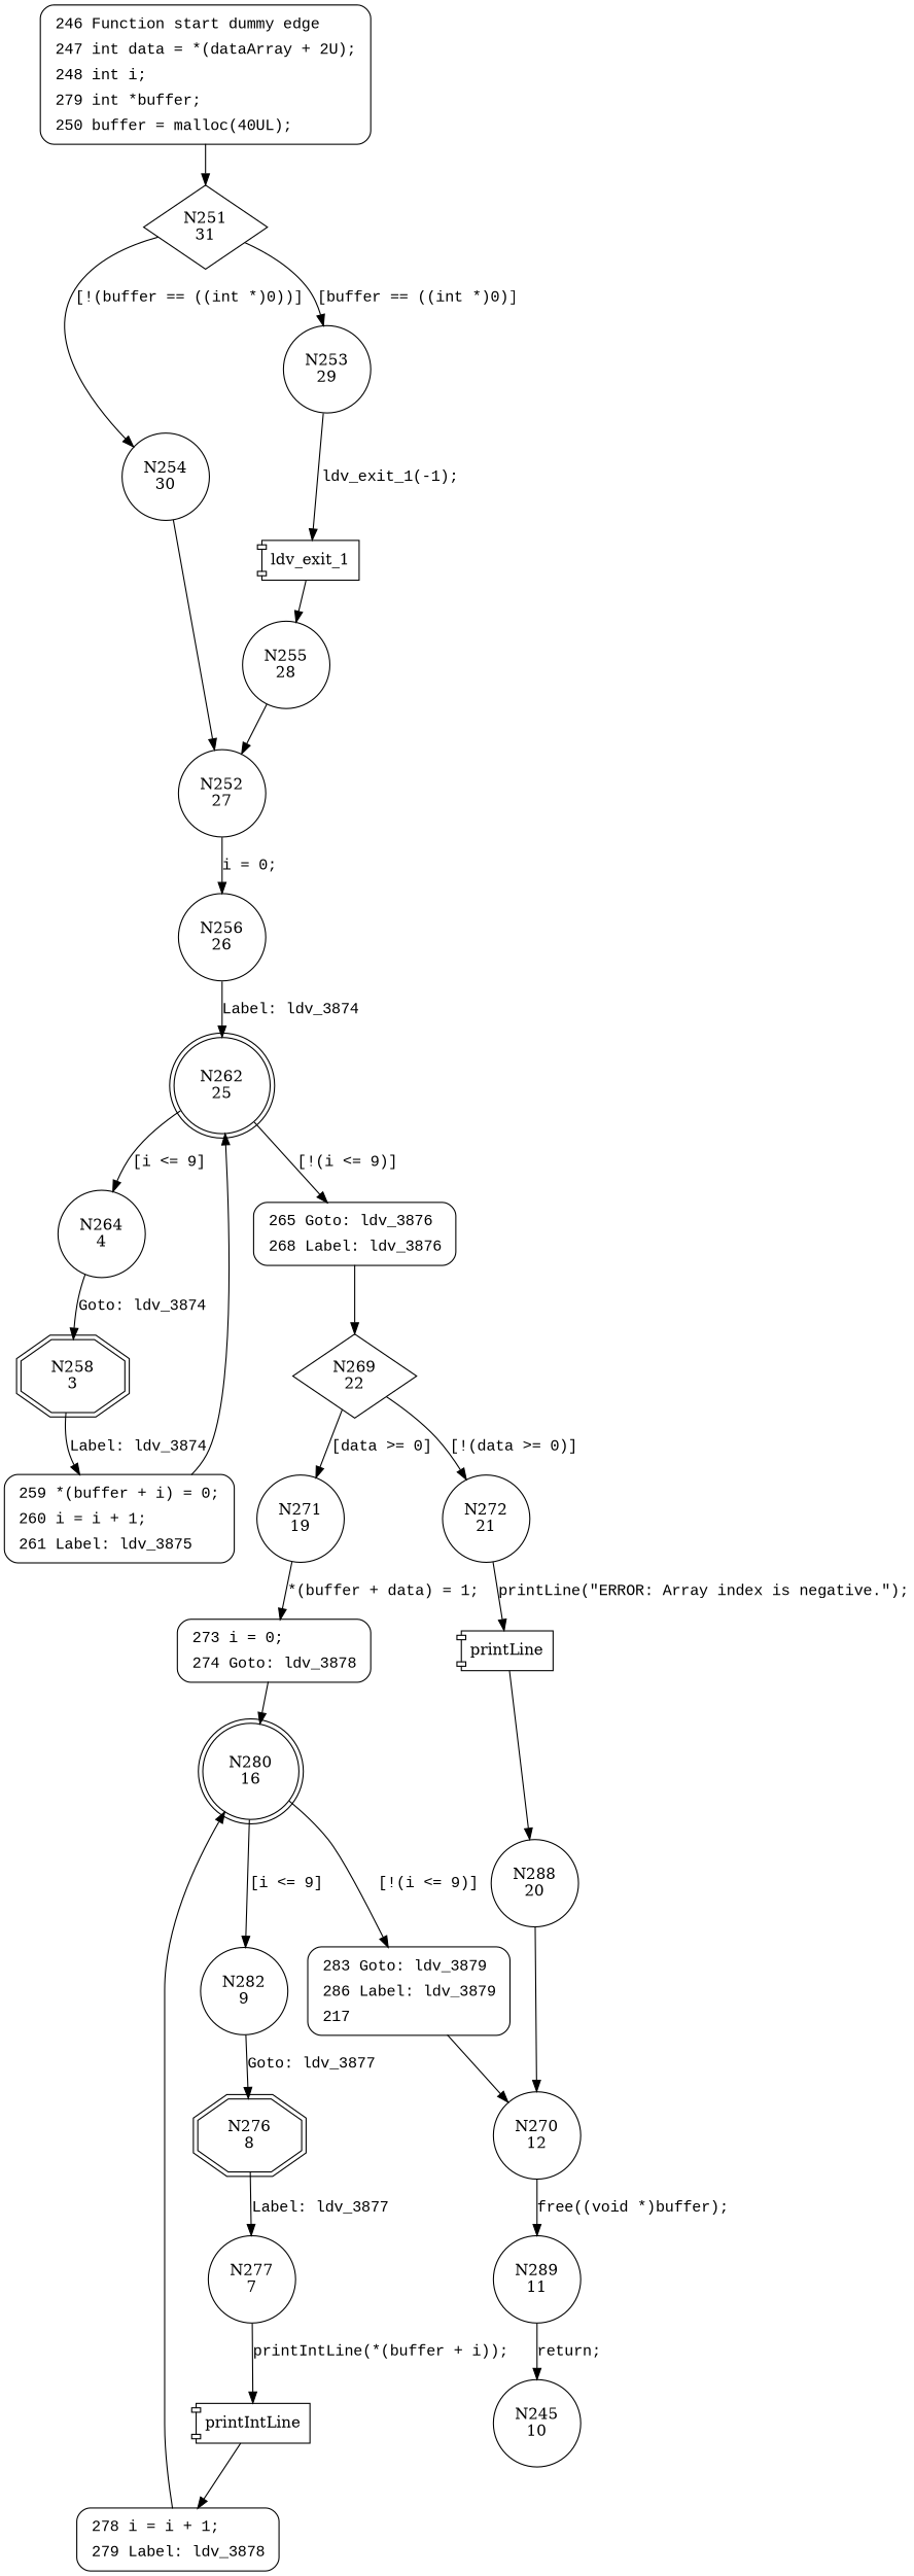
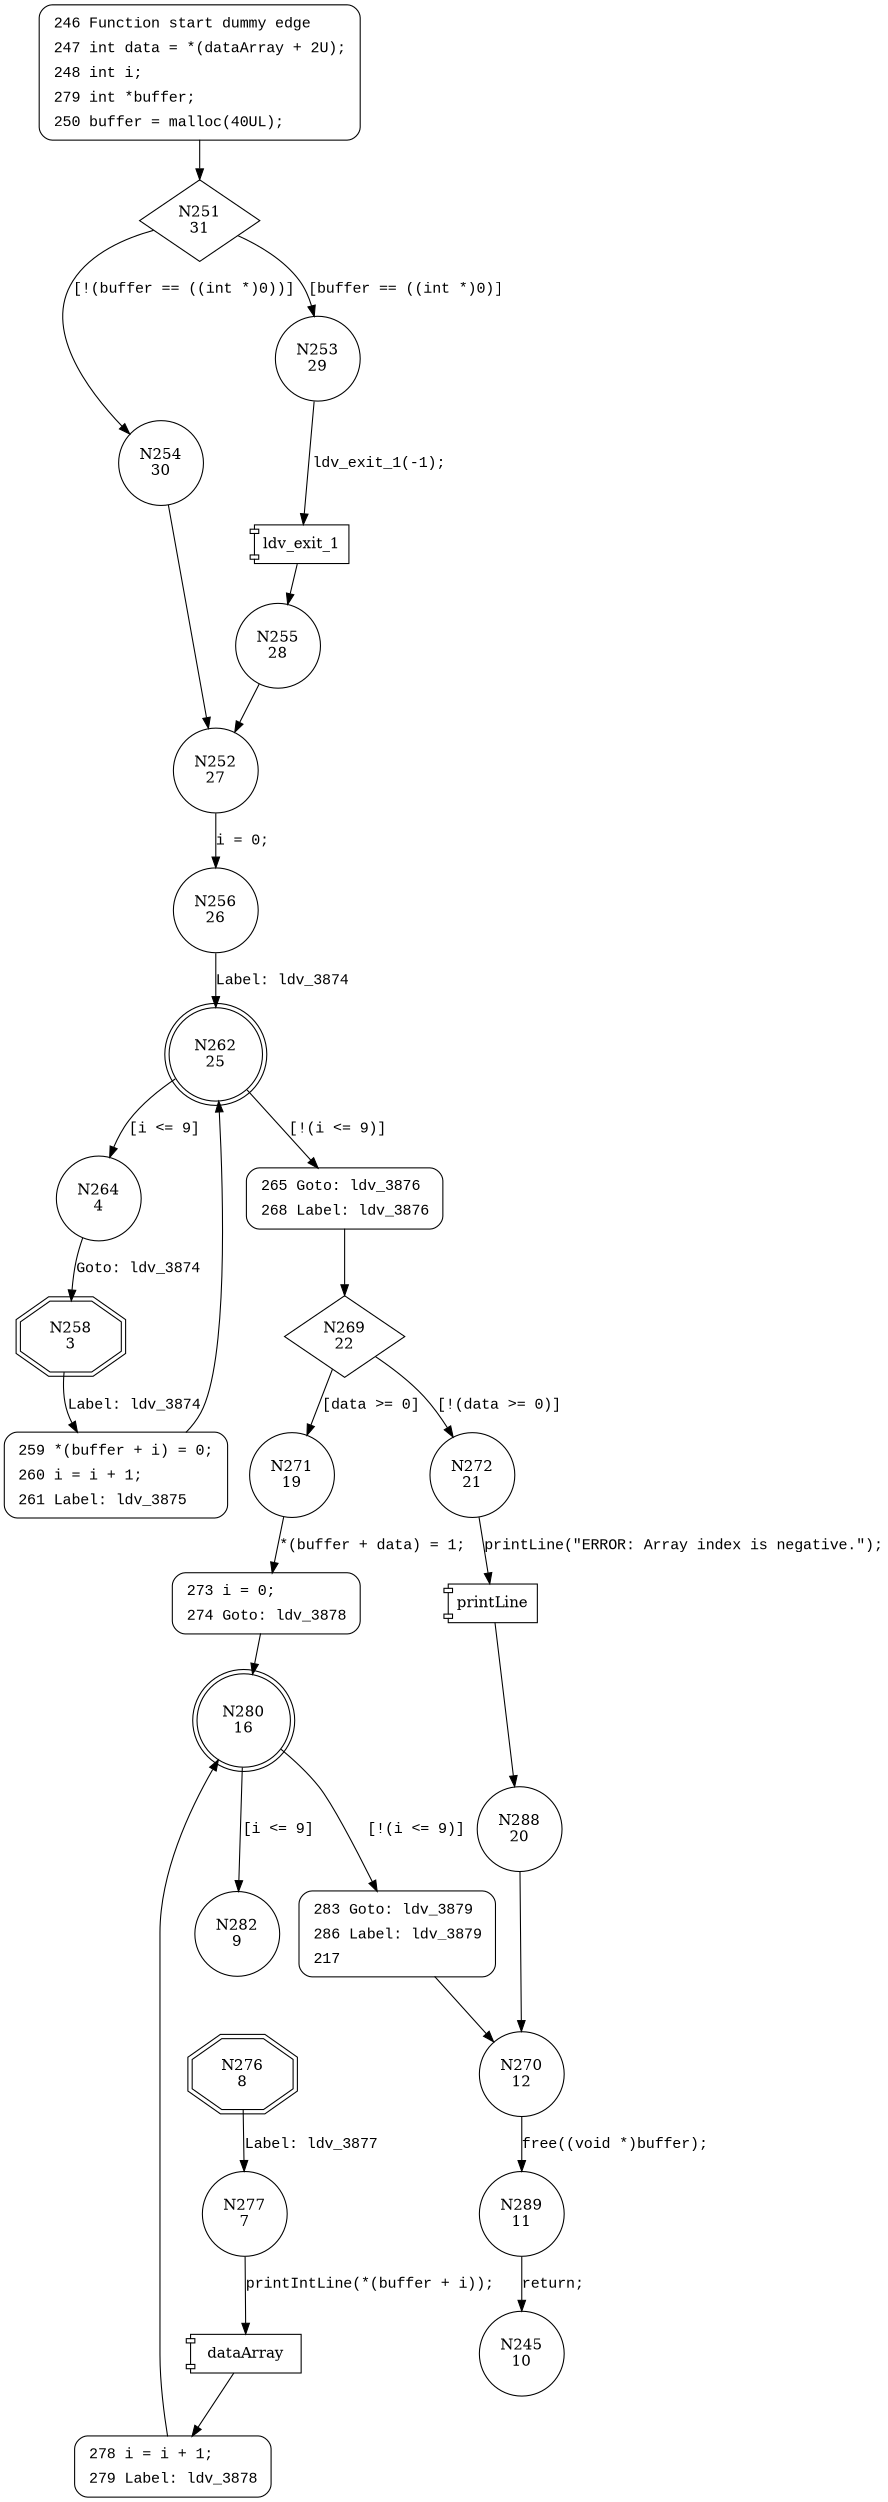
  digraph {
    node [shape=circle]
    edge [fontname="Courier New"]
    n1 [label="N251\n31" shape=diamond]
    n2 [label="N253\n29"]
    n3 [label="N254\n30"]
    n4 [label=ldv_exit_1 shape=component]
    n5 [label="N252\n27"]
    n6 [label="N255\n28"]
    n7 [label="N256\n26"]
    n8 [label="N262\n25" shape=doublecircle]
    n9 [label="N264\n4"]
    n10 [fillcolor=white fontname="Courier New" label=<<table border="0" cellborder="0" cellpadding="3" bgcolor="white"><tr><td align="right">265</td><td align="left">Goto: ldv_3876</td></tr><tr><td align="right">268</td><td align="left">Label: ldv_3876</td></tr></table>> penwidth=1 shape=Mrecord style="filled,bold"]
    n11 [label="N258\n3" shape=doubleoctagon]
    n12 [label="N269\n22" shape=diamond]
    n13 [fillcolor=white fontname="Courier New" label=<<table border="0" cellborder="0" cellpadding="3" bgcolor="white"><tr><td align="right">259</td><td align="left">*(buffer + i) = 0;</td></tr><tr><td align="right">260</td><td align="left">i = i + 1;</td></tr><tr><td align="right">261</td><td align="left">Label: ldv_3875</td></tr></table>> penwidth=1 shape=Mrecord style="filled,bold"]
    n14 [label="N271\n19"]
    n15 [label="N272\n21"]
    n16 [fillcolor=white fontname="Courier New" label=<<table border="0" cellborder="0" cellpadding="3" bgcolor="white"><tr><td align="right">273</td><td align="left">i = 0;</td></tr><tr><td align="right">274</td><td align="left">Goto: ldv_3878</td></tr></table>> penwidth=1 shape=Mrecord style="filled,bold"]
    n17 [label=printLine shape=component]
    n18 [label="N280\n16" shape=doublecircle]
    n19 [label="N288\n20"]
    n20 [label="N270\n12"]
    n21 [label="N289\n11"]
    n22 [label="N245\n10"]
    n23 [label="N282\n9"]
    n24 [fillcolor=white fontname="Courier New" label=<<table border="0" cellborder="0" cellpadding="3" bgcolor="white"><tr><td align="right">283</td><td align="left">Goto: ldv_3879</td></tr><tr><td align="right">286</td><td align="left">Label: ldv_3879</td></tr><tr><td align="right">217</td><td align="left"></td></tr></table>> penwidth=1 shape=Mrecord style="filled,bold"]
    n25 [label="N276\n8" shape=doubleoctagon]
    n26 [label="N277\n7"]
-   n27 [label=printIntLine shape=component]
+   n27 [label=dataArray shape=component]
    n28 [fillcolor=white fontname="Courier New" label=<<table border="0" cellborder="0" cellpadding="3" bgcolor="white"><tr><td align="right">278</td><td align="left">i = i + 1;</td></tr><tr><td align="right">279</td><td align="left">Label: ldv_3878</td></tr></table>> penwidth=1 shape=Mrecord style="filled,bold"]
    n29 [fillcolor=white fontname="Courier New" label=<<table border="0" cellborder="0" cellpadding="3" bgcolor="white"><tr><td align="right">246</td><td align="left">Function start dummy edge</td></tr><tr><td align="right">247</td><td align="left">int data = *(dataArray + 2U);</td></tr><tr><td align="right">248</td><td align="left">int i;</td></tr><tr><td align="right">279</td><td align="left">int *buffer;</td></tr><tr><td align="right">250</td><td align="left">buffer = malloc(40UL);</td></tr></table>> penwidth=1 shape=Mrecord style="filled,bold"]
    n1 -> n2 [label="[buffer == ((int *)0)]"]
    n1 -> n3 [label="[!(buffer == ((int *)0))]"]
    n2 -> n4 [label="ldv_exit_1(-1);"]
    n3 -> n5
    n4 -> n6
    n5 -> n7 [label="i = 0;"]
    n6 -> n5
    n7 -> n8 [label="Label: ldv_3874"]
    n8 -> n9 [label="[i <= 9]"]
    n8 -> n10 [label="[!(i <= 9)]"]
    n9 -> n11 [label="Goto: ldv_3874"]
    n10 -> n12 [fontname=""]
    n11 -> n13 [label="Label: ldv_3874"]
    n12 -> n14 [label="[data >= 0]"]
    n12 -> n15 [label="[!(data >= 0)]"]
    n13 -> n8 [fontname=""]
    n14 -> n16 [label="*(buffer + data) = 1;"]
    n15 -> n17 [label="printLine(\"ERROR: Array index is negative.\");"]
    n16 -> n18 [fontname=""]
    n17 -> n19
    n18 -> n23 [label="[i <= 9]"]
    n18 -> n24 [label="[!(i <= 9)]"]
    n19 -> n20
    n20 -> n21 [label="free((void *)buffer);"]
    n21 -> n22 [label="return;"]
-   n23 -> n25 [label="Goto: ldv_3877"]
    n24 -> n20 [fontname=""]
    n25 -> n26 [label="Label: ldv_3877"]
    n26 -> n27 [label="printIntLine(*(buffer + i));"]
    n27 -> n28
    n28 -> n18 [fontname=""]
    n29 -> n1 [fontname=""]
  }
